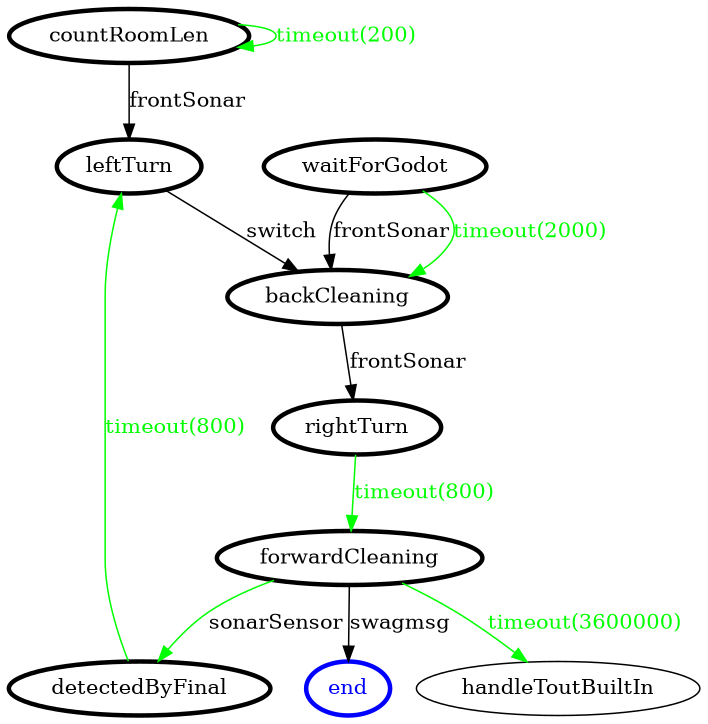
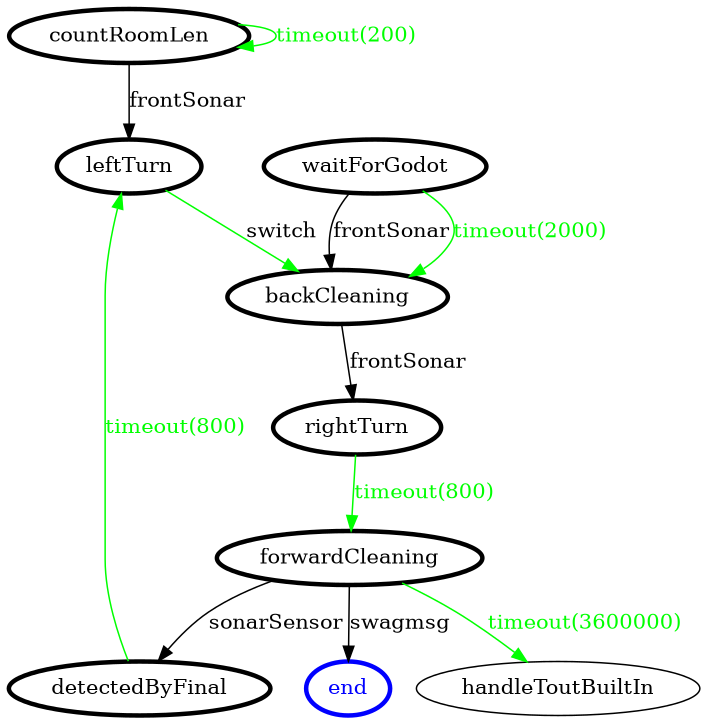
  digraph {
    rankdir=TB
    node [color=black fontcolor=black penwidth=3]
    edge [color=black fontcolor=black]
    countRoomLen
    leftTurn
    forwardCleaning
    detectedByFinal
    handleToutBuiltIn [color="" fontcolor="" penwidth=""]
    end [color=blue fontcolor=blue]
    rightTurn
    waitForGodot
    backCleaning
    countRoomLen -> countRoomLen [color=green fontcolor=green label="timeout(200)"]
    countRoomLen -> leftTurn [label=frontSonar]
-   leftTurn -> backCleaning [label=switch]
-   forwardCleaning -> detectedByFinal [color=green label=sonarSensor]
+   leftTurn -> backCleaning [color=green label=switch]
+   forwardCleaning -> detectedByFinal [label=sonarSensor]
    forwardCleaning -> handleToutBuiltIn [color=green fontcolor=green label="timeout(3600000)"]
    forwardCleaning -> end [label=swagmsg]
    detectedByFinal -> leftTurn [color=green fontcolor=green label="timeout(800)"]
    rightTurn -> forwardCleaning [color=green fontcolor=green label="timeout(800)"]
    waitForGodot -> backCleaning [label=frontSonar]
    waitForGodot -> backCleaning [color=green fontcolor=green label="timeout(2000)"]
    backCleaning -> rightTurn [label=frontSonar]
  }
